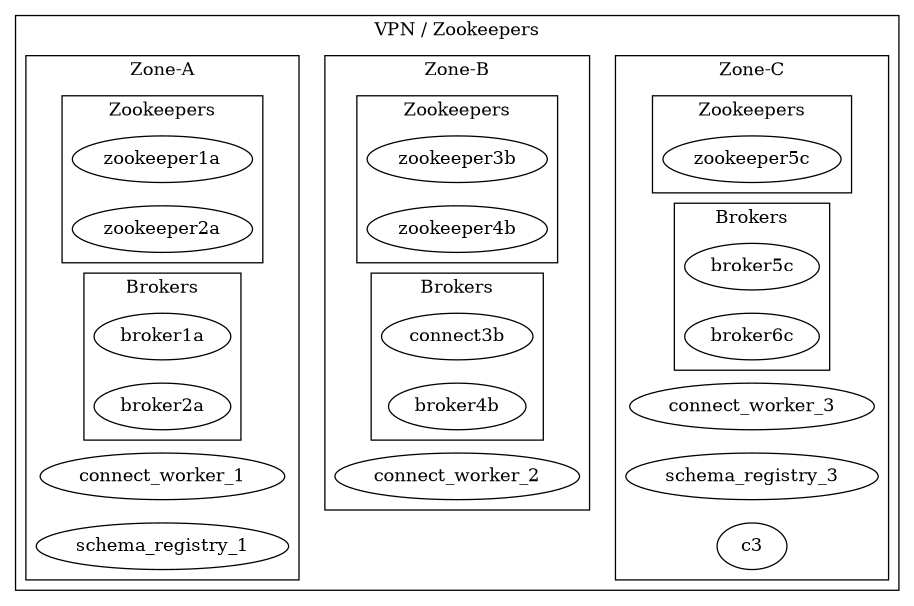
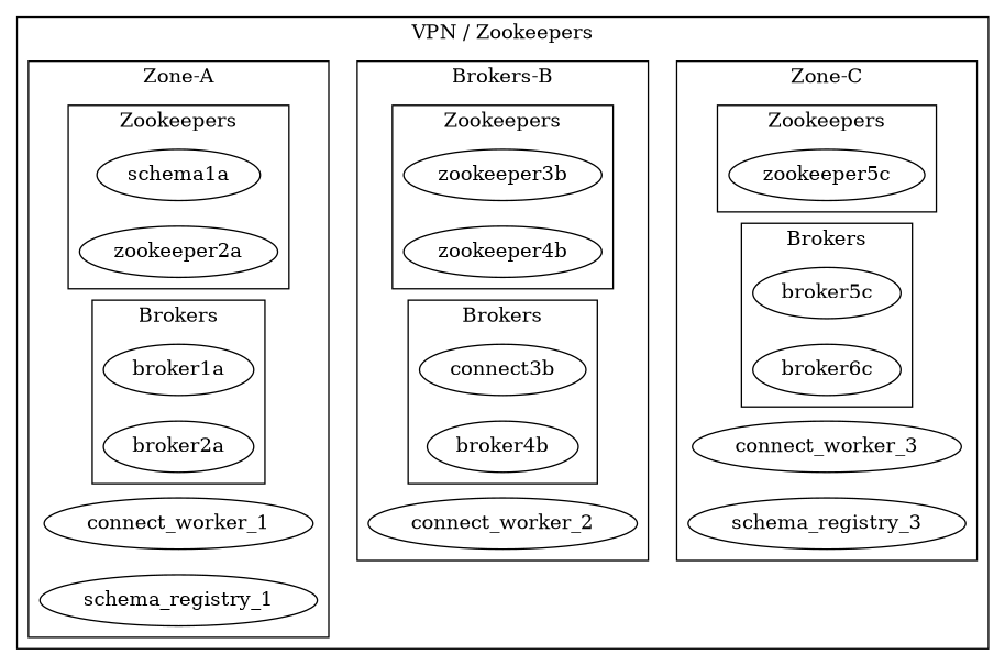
  digraph {
    compound=true
    rankdir=LR
    edge [style=invis]
-   zookeeper1a
+   zookeeper1a [label=schema1a]
    zookeeper2a
    broker1a
    broker2a
    connect_worker_1
    schema_registry_1
    zookeeper3b
    zookeeper4b
    n9 [label=connect3b]
    broker4b
    connect_worker_2
    zookeeper5c
    broker5c
    broker6c
    connect_worker_3
    schema_registry_3
-   c3
    subgraph cluster_1 {
      label="VPN / Zookeepers"
      subgraph cluster_2 {
        label="Zone-A"
        connect_worker_1
        schema_registry_1
        subgraph cluster_3 {
          label=Zookeepers
          zookeeper1a
          zookeeper2a
        }
        subgraph cluster_4 {
          label=Brokers
          broker1a
          broker2a
        }
      }
      subgraph cluster_5 {
-       label="Zone-B"
+       label="Brokers-B"
        rank=2
        connect_worker_2
        subgraph cluster_6 {
          label=Zookeepers
          rank=2
          zookeeper3b
          zookeeper4b
        }
        subgraph cluster_7 {
          label=Brokers
          rank=2
          n9
          broker4b
        }
      }
      subgraph cluster_8 {
        label="Zone-C"
        rank=3
        connect_worker_3
        schema_registry_3
-       c3
        subgraph cluster_9 {
          label=Zookeepers
          rank=3
          zookeeper5c
        }
        subgraph cluster_10 {
          label=Brokers
          rank=3
          broker5c
          broker6c
        }
      }
    }
    zookeeper1a -> zookeeper3b
    zookeeper3b -> zookeeper5c
  }
